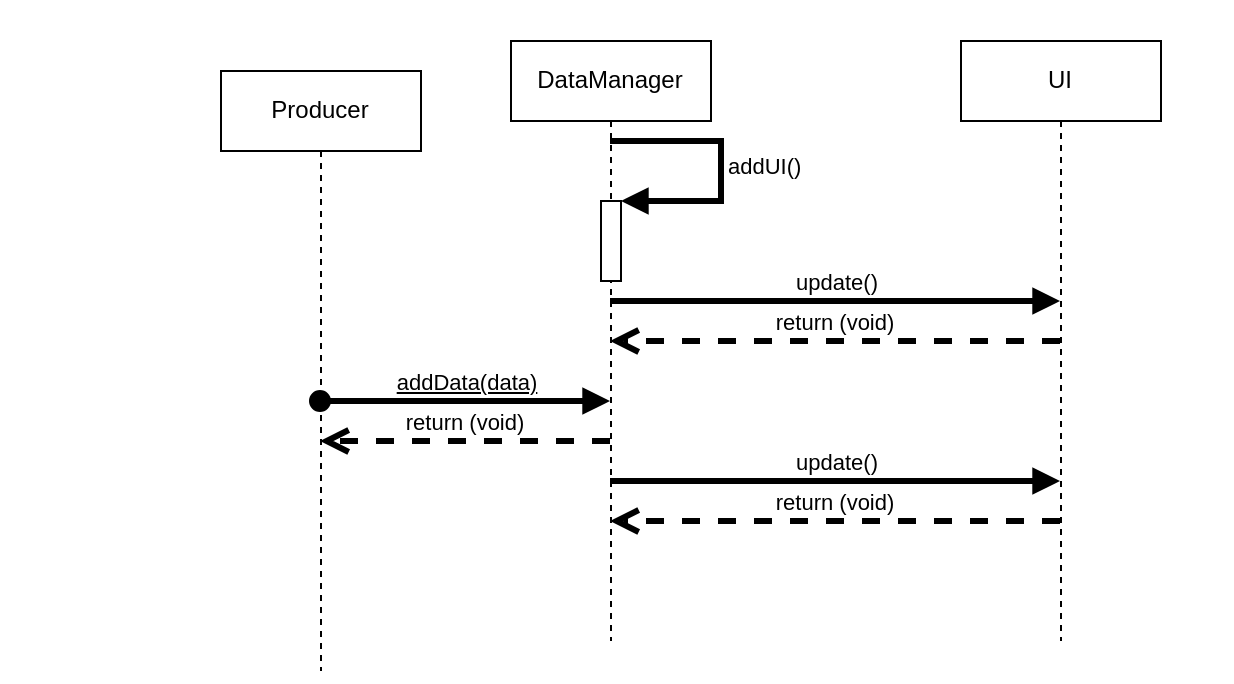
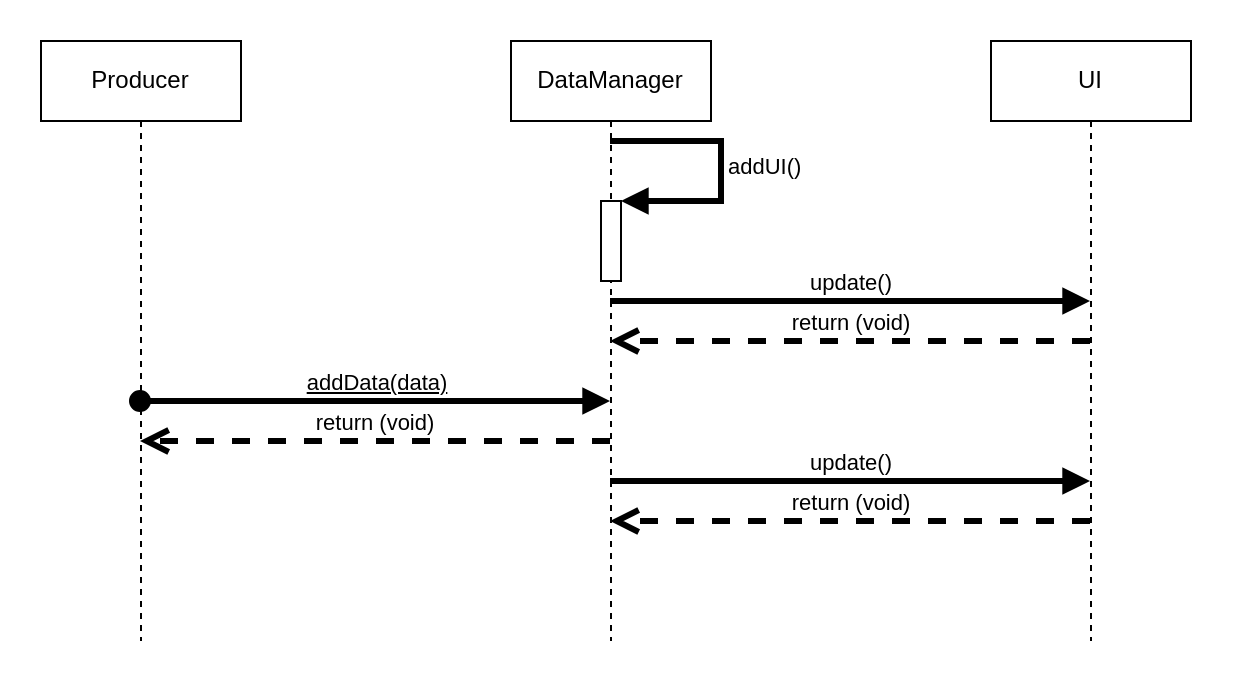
  <mxCell id="0" />
  <mxCell id="1" parent="0" />
- <mxCell id="2" value="UI" style="shape=umlLifeline;perimeter=lifelinePerimeter;whiteSpace=wrap;html=1;container=1;collapsible=0;recursiveResize=0;outlineConnect=0;" vertex="1" parent="1"><mxGeometry x="480" y="20" width="100" height="300" as="geometry" /></mxCell>
+ <mxCell id="2" value="UI" style="shape=umlLifeline;perimeter=lifelinePerimeter;whiteSpace=wrap;html=1;container=1;collapsible=0;recursiveResize=0;outlineConnect=0;" vertex="1" parent="1"><mxGeometry x="495" y="20" width="100" height="300" as="geometry" /></mxCell>
  <mxCell id="3" value="DataManager" style="shape=umlLifeline;perimeter=lifelinePerimeter;whiteSpace=wrap;html=1;container=1;collapsible=0;recursiveResize=0;outlineConnect=0;" vertex="1" parent="1"><mxGeometry x="255" y="20" width="100" height="300" as="geometry" /></mxCell>
  <mxCell id="4" value="" style="html=1;points=[];perimeter=orthogonalPerimeter;" vertex="1" parent="3"><mxGeometry x="45" y="80" width="10" height="40" as="geometry" /></mxCell>
  <mxCell id="5" value="addUI()" style="edgeStyle=orthogonalEdgeStyle;html=1;align=left;spacingLeft=2;endArrow=block;rounded=0;entryX=1;entryY=0;strokeWidth=3;" edge="1" target="4" parent="3" source="3"><mxGeometry relative="1" as="geometry"><mxPoint x="75" y="200" as="sourcePoint" /><Array as="points"><mxPoint x="105" y="50" /><mxPoint x="105" y="80" /><mxPoint x="55" y="80" /></Array></mxGeometry></mxCell>
- <mxCell id="6" value="Producer" style="shape=umlLifeline;perimeter=lifelinePerimeter;whiteSpace=wrap;html=1;container=1;collapsible=0;recursiveResize=0;outlineConnect=0;" vertex="1" parent="1"><mxGeometry x="110" y="35" width="100" height="300" as="geometry" /></mxCell>
+ <mxCell id="6" value="Producer" style="shape=umlLifeline;perimeter=lifelinePerimeter;whiteSpace=wrap;html=1;container=1;collapsible=0;recursiveResize=0;outlineConnect=0;" vertex="1" parent="1"><mxGeometry x="20" y="20" width="100" height="300" as="geometry" /></mxCell>
  <mxCell id="7" value="addData(data)" style="html=1;verticalAlign=bottom;startArrow=oval;startFill=1;endArrow=block;startSize=8;rounded=0;strokeWidth=3;fontStyle=4" edge="1" parent="1" source="6" target="3"><mxGeometry width="60" relative="1" as="geometry"><mxPoint x="200" y="250" as="sourcePoint" /><mxPoint x="260" y="250" as="targetPoint" /><Array as="points"><mxPoint x="180" y="200" /></Array></mxGeometry></mxCell>
  <mxCell id="8" value="update()" style="html=1;verticalAlign=bottom;endArrow=block;rounded=0;strokeWidth=3;" edge="1" parent="1" source="3" target="2"><mxGeometry width="80" relative="1" as="geometry"><mxPoint x="190" y="250" as="sourcePoint" /><mxPoint x="270" y="250" as="targetPoint" /><Array as="points"><mxPoint x="430" y="150" /></Array></mxGeometry></mxCell>
  <mxCell id="9" value="return (void)" style="html=1;verticalAlign=bottom;endArrow=open;dashed=1;endSize=8;rounded=0;strokeWidth=3;" edge="1" parent="1" source="2" target="3"><mxGeometry relative="1" as="geometry"><mxPoint x="390" y="250" as="sourcePoint" /><mxPoint x="310" y="250" as="targetPoint" /></mxGeometry></mxCell>
  <mxCell id="10" value="return (void)" style="html=1;verticalAlign=bottom;endArrow=open;dashed=1;endSize=8;rounded=0;strokeWidth=3;" edge="1" parent="1" source="3" target="6"><mxGeometry relative="1" as="geometry"><mxPoint x="389.83" y="290" as="sourcePoint" /><mxPoint x="149.997" y="290" as="targetPoint" /><Array as="points"><mxPoint x="200" y="220" /></Array></mxGeometry></mxCell>
  <mxCell id="11" value="update()" style="html=1;verticalAlign=bottom;endArrow=block;rounded=0;strokeWidth=3;" edge="1" parent="1" source="3" target="2"><mxGeometry width="80" relative="1" as="geometry"><mxPoint x="329.997" y="280" as="sourcePoint" /><mxPoint x="569.83" y="280" as="targetPoint" /><Array as="points"><mxPoint x="455" y="240" /></Array></mxGeometry></mxCell>
  <mxCell id="12" value="return (void)" style="html=1;verticalAlign=bottom;endArrow=open;dashed=1;endSize=8;rounded=0;strokeWidth=3;" edge="1" parent="1" source="2" target="3"><mxGeometry relative="1" as="geometry"><mxPoint x="554.5" y="180" as="sourcePoint" /><mxPoint x="314.667" y="180" as="targetPoint" /><Array as="points"><mxPoint x="420" y="260" /></Array></mxGeometry></mxCell>
